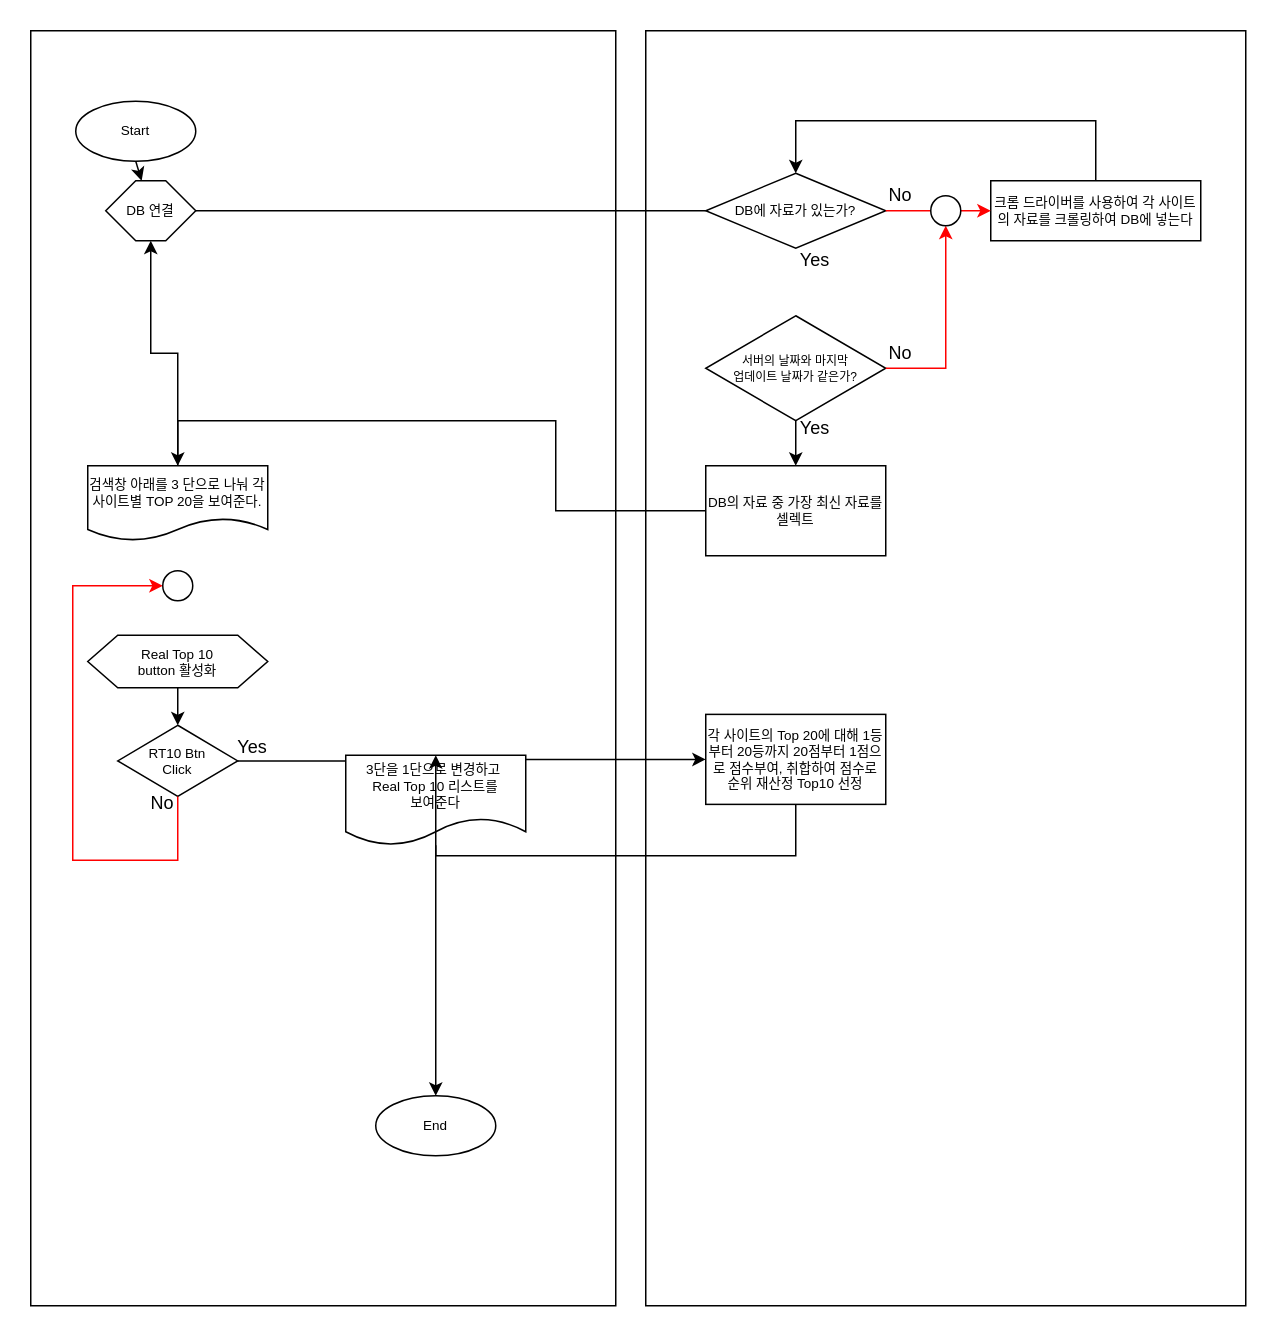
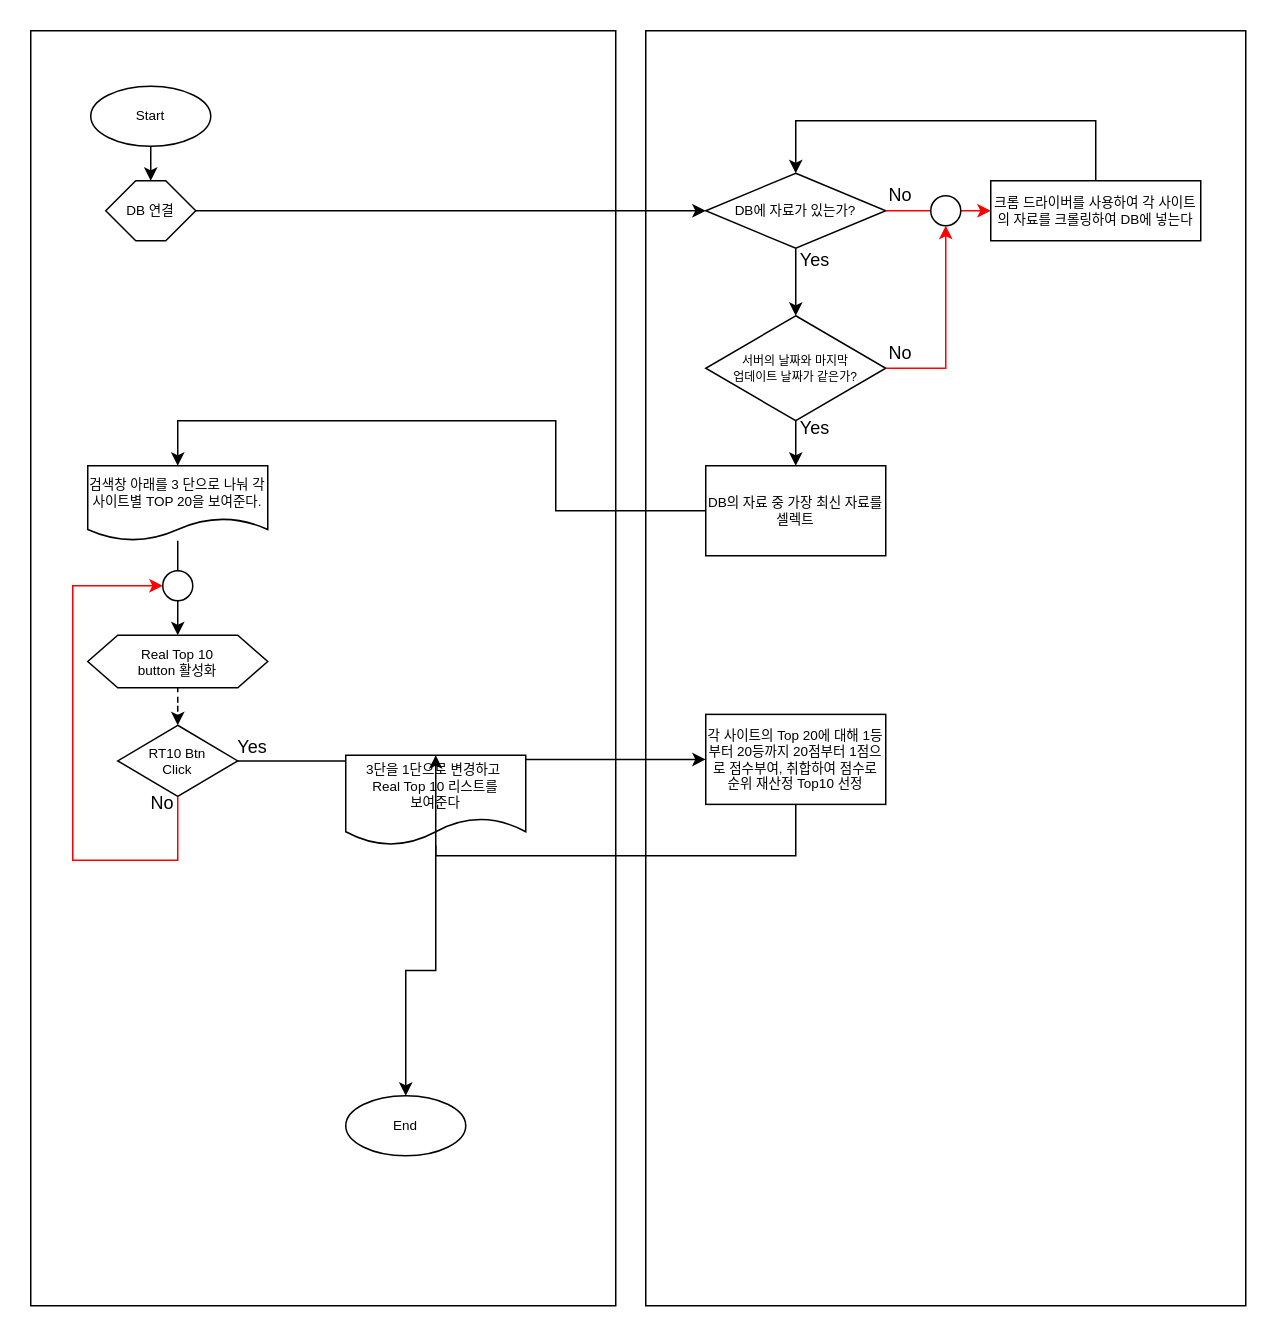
  <mxCell id="0" />
  <mxCell id="1" parent="0" />
  <mxCell id="2" value="" style="rounded=0;whiteSpace=wrap;html=1;" vertex="1" parent="1"><mxGeometry x="20" y="20" width="390" height="850" as="geometry" /></mxCell>
  <mxCell id="3" value="" style="rounded=0;whiteSpace=wrap;html=1;" vertex="1" parent="1"><mxGeometry x="430" y="20" width="400" height="850" as="geometry" /></mxCell>
- <mxCell id="4" value="Start" style="ellipse;whiteSpace=wrap;html=1;fontSize=9;" vertex="1" parent="1"><mxGeometry x="50" y="67" width="80" height="40" as="geometry" /></mxCell>
+ <mxCell id="4" value="Start" style="ellipse;whiteSpace=wrap;html=1;fontSize=9;" vertex="1" parent="1"><mxGeometry x="60" y="57" width="80" height="40" as="geometry" /></mxCell>
  <mxCell id="5" value="DB 연결" style="shape=hexagon;perimeter=hexagonPerimeter2;whiteSpace=wrap;html=1;fixedSize=1;fontSize=9;" vertex="1" parent="1"><mxGeometry x="70" y="120" width="60" height="40" as="geometry" /></mxCell>
  <mxCell id="6" value="" style="edgeStyle=none;orthogonalLoop=1;jettySize=auto;html=1;rounded=0;exitX=0.5;exitY=1;exitDx=0;exitDy=0;" edge="1" parent="1" source="4" target="5"><mxGeometry width="80" relative="1" as="geometry"><mxPoint x="-20" y="240" as="sourcePoint" /><mxPoint x="60" y="240" as="targetPoint" /><Array as="points" /></mxGeometry></mxCell>
- <mxCell id="7" value="" style="edgeStyle=orthogonalEdgeStyle;rounded=0;orthogonalLoop=1;jettySize=auto;html=1;" edge="1" parent="1" source="8" target="5"><mxGeometry relative="1" as="geometry" /></mxCell>
+ <mxCell id="7" value="" style="edgeStyle=orthogonalEdgeStyle;rounded=0;orthogonalLoop=1;jettySize=auto;html=1;" edge="1" parent="1" source="8" target="26"><mxGeometry relative="1" as="geometry" /></mxCell>
  <mxCell id="8" value="검색창 아래를 3 단으로 나눠 각 사이트별 TOP 20을 보여준다." style="shape=document;whiteSpace=wrap;html=1;boundedLbl=1;fontSize=9;" vertex="1" parent="1"><mxGeometry x="58" y="310" width="120" height="50" as="geometry" /></mxCell>
- <mxCell id="9" value="" style="edgeStyle=none;orthogonalLoop=1;jettySize=auto;html=1;rounded=0;exitX=1;exitY=0.5;exitDx=0;exitDy=0;entryX=0;entryY=0.5;entryDx=0;entryDy=0;endArrow=none;" edge="1" parent="1" source="5" target="11"><mxGeometry width="80" relative="1" as="geometry"><mxPoint x="410" y="40" as="sourcePoint" /><mxPoint x="420" y="140" as="targetPoint" /><Array as="points" /></mxGeometry></mxCell>
+ <mxCell id="9" value="" style="edgeStyle=none;orthogonalLoop=1;jettySize=auto;html=1;rounded=0;exitX=1;exitY=0.5;exitDx=0;exitDy=0;entryX=0;entryY=0.5;entryDx=0;entryDy=0;" edge="1" parent="1" source="5" target="11"><mxGeometry width="80" relative="1" as="geometry"><mxPoint x="410" y="40" as="sourcePoint" /><mxPoint x="420" y="140" as="targetPoint" /><Array as="points" /></mxGeometry></mxCell>
  <mxCell id="10" value="&lt;meta charset=&quot;utf-8&quot;&gt;&lt;span style=&quot;color: rgb(0, 0, 0); font-family: Helvetica; font-size: 9px; font-style: normal; font-variant-ligatures: normal; font-variant-caps: normal; font-weight: 400; letter-spacing: normal; orphans: 2; text-align: center; text-indent: 0px; text-transform: none; widows: 2; word-spacing: 0px; -webkit-text-stroke-width: 0px; background-color: rgb(251, 251, 251); text-decoration-thickness: initial; text-decoration-style: initial; text-decoration-color: initial; float: none; display: inline !important;&quot;&gt;DB의 자료 중 가장 최신 자료를 셀렉트&lt;/span&gt;" style="rounded=0;whiteSpace=wrap;html=1;fontSize=9;" vertex="1" parent="1"><mxGeometry x="470" y="310" width="120" height="60" as="geometry" /></mxCell>
  <mxCell id="11" value="DB에 자료가 있는가?" style="rhombus;whiteSpace=wrap;html=1;fontSize=9;" vertex="1" parent="1"><mxGeometry x="470" y="115" width="120" height="50" as="geometry" /></mxCell>
  <mxCell id="12" value="크롬 드라이버를 사용하여 각 사이트의 자료를 크롤링하여 DB에 넣는다" style="rounded=0;whiteSpace=wrap;html=1;fontSize=9;" vertex="1" parent="1"><mxGeometry x="660" y="120" width="140" height="40" as="geometry" /></mxCell>
  <mxCell id="13" value="" style="edgeStyle=none;orthogonalLoop=1;jettySize=auto;html=1;rounded=0;exitX=1;exitY=0.5;exitDx=0;exitDy=0;entryX=0;entryY=0.5;entryDx=0;entryDy=0;fontColor=#000000;strokeColor=#FF0000;" edge="1" parent="1" source="11" target="12"><mxGeometry width="80" relative="1" as="geometry"><mxPoint x="410" y="90" as="sourcePoint" /><mxPoint x="490" y="90" as="targetPoint" /><Array as="points" /></mxGeometry></mxCell>
  <mxCell id="14" value="No" style="text;strokeColor=none;align=center;fillColor=none;html=1;verticalAlign=middle;whiteSpace=wrap;rounded=0;" vertex="1" parent="1"><mxGeometry x="570" y="115" width="60" height="30" as="geometry" /></mxCell>
+ <mxCell id="15" value="" style="edgeStyle=none;orthogonalLoop=1;jettySize=auto;html=1;rounded=0;exitX=0.5;exitY=1;exitDx=0;exitDy=0;entryX=0.5;entryY=0;entryDx=0;entryDy=0;" edge="1" parent="1" source="11" target="17"><mxGeometry width="80" relative="1" as="geometry"><mxPoint x="420" y="120" as="sourcePoint" /><mxPoint x="420" y="220" as="targetPoint" /><Array as="points" /></mxGeometry></mxCell>
  <mxCell id="16" value="Yes" style="text;strokeColor=none;align=center;fillColor=none;html=1;verticalAlign=middle;whiteSpace=wrap;rounded=0;" vertex="1" parent="1"><mxGeometry x="513" y="158" width="60" height="30" as="geometry" /></mxCell>
  <mxCell id="17" value="&lt;font style=&quot;font-size: 8px;&quot;&gt;서버의 날짜와 마지막&lt;br&gt;업데이트 날짜가 같은가?&lt;/font&gt;" style="rhombus;whiteSpace=wrap;html=1;fontSize=9;" vertex="1" parent="1"><mxGeometry x="470" y="210" width="120" height="70" as="geometry" /></mxCell>
  <mxCell id="18" value="" style="edgeStyle=none;orthogonalLoop=1;jettySize=auto;html=1;rounded=0;exitX=0.5;exitY=1;exitDx=0;exitDy=0;entryX=0.5;entryY=0;entryDx=0;entryDy=0;" edge="1" parent="1" source="17" target="10"><mxGeometry width="80" relative="1" as="geometry"><mxPoint x="607" y="255" as="sourcePoint" /><mxPoint x="607" y="300" as="targetPoint" /><Array as="points" /></mxGeometry></mxCell>
  <mxCell id="19" value="Yes" style="text;strokeColor=none;align=center;fillColor=none;html=1;verticalAlign=middle;whiteSpace=wrap;rounded=0;" vertex="1" parent="1"><mxGeometry x="513" y="270" width="60" height="30" as="geometry" /></mxCell>
  <mxCell id="20" value="" style="edgeStyle=none;orthogonalLoop=1;jettySize=auto;html=1;rounded=0;exitX=0.5;exitY=0;exitDx=0;exitDy=0;entryX=0.5;entryY=0;entryDx=0;entryDy=0;" edge="1" parent="1" source="12" target="11"><mxGeometry width="80" relative="1" as="geometry"><mxPoint x="420" y="80" as="sourcePoint" /><mxPoint x="500" y="80" as="targetPoint" /><Array as="points"><mxPoint x="730" y="80" /><mxPoint x="530" y="80" /></Array></mxGeometry></mxCell>
  <mxCell id="21" value="" style="edgeStyle=none;orthogonalLoop=1;jettySize=auto;html=1;rounded=0;exitX=1;exitY=0.5;exitDx=0;exitDy=0;fontColor=#000000;strokeColor=#FF0000;" edge="1" parent="1" source="17" target="23"><mxGeometry width="80" relative="1" as="geometry"><mxPoint x="420" y="220" as="sourcePoint" /><mxPoint x="850" y="220" as="targetPoint" /><Array as="points"><mxPoint x="630" y="245" /></Array></mxGeometry></mxCell>
  <mxCell id="22" value="No" style="text;strokeColor=none;align=center;fillColor=none;html=1;verticalAlign=middle;whiteSpace=wrap;rounded=0;" vertex="1" parent="1"><mxGeometry x="570" y="220" width="60" height="30" as="geometry" /></mxCell>
  <mxCell id="23" value="" style="ellipse;whiteSpace=wrap;html=1;aspect=fixed;" vertex="1" parent="1"><mxGeometry x="620" y="130" width="20" height="20" as="geometry" /></mxCell>
  <mxCell id="24" value="" style="endArrow=classic;html=1;rounded=0;entryX=0.5;entryY=0;entryDx=0;entryDy=0;exitX=0;exitY=0.5;exitDx=0;exitDy=0;" edge="1" parent="1" source="10" target="8"><mxGeometry width="50" height="50" relative="1" as="geometry"><mxPoint x="320" y="360" as="sourcePoint" /><mxPoint x="370" y="310" as="targetPoint" /><Array as="points"><mxPoint x="370" y="340" /><mxPoint x="370" y="280" /><mxPoint x="118" y="280" /></Array></mxGeometry></mxCell>
- <mxCell id="25" value="" style="edgeStyle=orthogonalEdgeStyle;rounded=0;orthogonalLoop=1;jettySize=auto;html=1;" edge="1" parent="1" source="26" target="28"><mxGeometry relative="1" as="geometry" /></mxCell>
+ <mxCell id="25" value="" style="edgeStyle=orthogonalEdgeStyle;rounded=0;orthogonalLoop=1;jettySize=auto;html=1;dashed=1;" edge="1" parent="1" source="26" target="28"><mxGeometry relative="1" as="geometry" /></mxCell>
  <mxCell id="26" value="Real Top 10&lt;br&gt;button 활성화" style="shape=hexagon;perimeter=hexagonPerimeter2;whiteSpace=wrap;html=1;fixedSize=1;fontSize=9;" vertex="1" parent="1"><mxGeometry x="58" y="423" width="120" height="35" as="geometry" /></mxCell>
  <mxCell id="27" value="" style="edgeStyle=orthogonalEdgeStyle;rounded=0;orthogonalLoop=1;jettySize=auto;html=1;" edge="1" parent="1" source="28" target="29"><mxGeometry relative="1" as="geometry"><mxPoint x="260" y="473.75" as="targetPoint" /></mxGeometry></mxCell>
  <mxCell id="28" value="RT10 Btn&lt;br&gt;Click" style="rhombus;whiteSpace=wrap;html=1;fontSize=9;" vertex="1" parent="1"><mxGeometry x="78" y="483" width="80" height="47.5" as="geometry" /></mxCell>
  <mxCell id="29" value="각 사이트의 Top 20에 대해 1등부터 20등까지 20점부터 1점으로 점수부여, 취합하여 점수로 순위 재산정 Top10 선정" style="rounded=0;whiteSpace=wrap;html=1;fontSize=9;" vertex="1" parent="1"><mxGeometry x="470" y="475.75" width="120" height="60" as="geometry" /></mxCell>
  <mxCell id="30" value="Yes" style="text;strokeColor=none;align=center;fillColor=none;html=1;verticalAlign=middle;whiteSpace=wrap;rounded=0;fontSize=12;" vertex="1" parent="1"><mxGeometry x="138" y="483" width="60" height="30" as="geometry" /></mxCell>
  <mxCell id="31" value="" style="edgeStyle=orthogonalEdgeStyle;rounded=0;orthogonalLoop=1;jettySize=auto;html=1;" edge="1" parent="1" source="32" target="37"><mxGeometry relative="1" as="geometry" /></mxCell>
  <mxCell id="32" value="3단을 1단으로 변경하고&amp;nbsp;&lt;br style=&quot;font-size: 9px;&quot;&gt;Real Top 10 리스트를&lt;br style=&quot;font-size: 9px;&quot;&gt;보여준다" style="shape=document;whiteSpace=wrap;html=1;boundedLbl=1;fontSize=9;" vertex="1" parent="1"><mxGeometry x="230" y="503" width="120" height="60" as="geometry" /></mxCell>
  <mxCell id="33" value="" style="endArrow=classic;html=1;rounded=0;exitX=0.5;exitY=1;exitDx=0;exitDy=0;entryX=0.5;entryY=0;entryDx=0;entryDy=0;" edge="1" parent="1" source="29" target="32"><mxGeometry width="50" height="50" relative="1" as="geometry"><mxPoint x="400" y="600" as="sourcePoint" /><mxPoint x="450" y="550" as="targetPoint" /><Array as="points"><mxPoint x="530" y="570" /><mxPoint x="290" y="570" /></Array></mxGeometry></mxCell>
  <mxCell id="34" value="" style="endArrow=classic;html=1;rounded=0;exitX=0.5;exitY=1;exitDx=0;exitDy=0;entryX=0;entryY=0.5;entryDx=0;entryDy=0;strokeColor=#FF0000;" edge="1" parent="1" source="28" target="35"><mxGeometry width="50" height="50" relative="1" as="geometry"><mxPoint x="418" y="633" as="sourcePoint" /><mxPoint x="118" y="403" as="targetPoint" /><Array as="points"><mxPoint x="118" y="573" /><mxPoint x="48" y="573" /><mxPoint x="48" y="390" /></Array></mxGeometry></mxCell>
  <mxCell id="35" value="" style="ellipse;whiteSpace=wrap;html=1;aspect=fixed;" vertex="1" parent="1"><mxGeometry x="108" y="380" width="20" height="20" as="geometry" /></mxCell>
  <mxCell id="36" value="No" style="text;strokeColor=none;align=center;fillColor=none;html=1;verticalAlign=middle;whiteSpace=wrap;rounded=0;" vertex="1" parent="1"><mxGeometry x="78" y="520" width="60" height="30" as="geometry" /></mxCell>
- <mxCell id="37" value="End" style="ellipse;whiteSpace=wrap;html=1;fontSize=9;" vertex="1" parent="1"><mxGeometry x="250" y="730" width="80" height="40" as="geometry" /></mxCell>
+ <mxCell id="37" value="End" style="ellipse;whiteSpace=wrap;html=1;fontSize=9;" vertex="1" parent="1"><mxGeometry x="230" y="730" width="80" height="40" as="geometry" /></mxCell>
